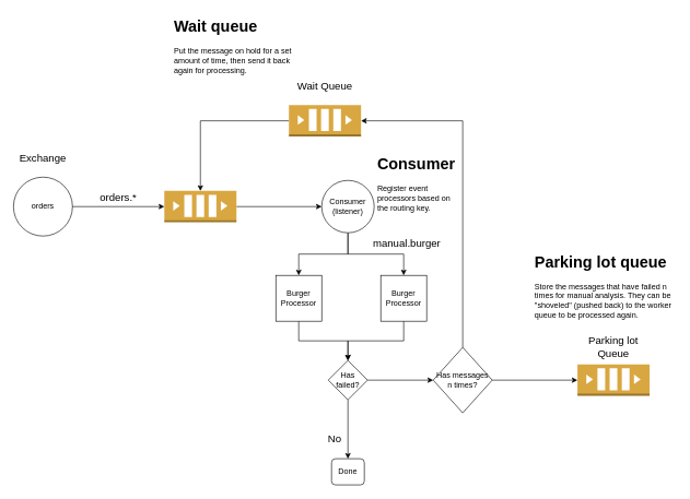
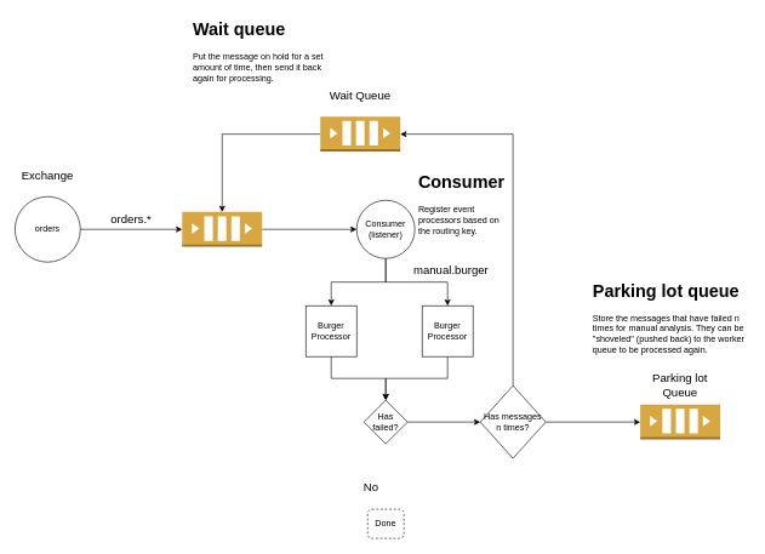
  <mxCell id="0" />
  <mxCell id="1" parent="0" />
  <mxCell id="2" style="edgeStyle=orthogonalEdgeStyle;rounded=0;orthogonalLoop=1;jettySize=auto;html=1;exitX=1;exitY=0.5;exitDx=0;exitDy=0;exitPerimeter=0;entryX=0;entryY=0.5;entryDx=0;entryDy=0;" edge="1" parent="1" source="3" target="9"><mxGeometry relative="1" as="geometry" /></mxCell>
  <mxCell id="3" value="" style="outlineConnect=0;dashed=0;verticalLabelPosition=bottom;verticalAlign=top;align=center;html=1;shape=mxgraph.aws3.queue;fillColor=#D9A741;gradientColor=none;" vertex="1" parent="1"><mxGeometry x="250" y="291" width="110" height="48" as="geometry" /></mxCell>
  <mxCell id="4" value="orders" style="ellipse;whiteSpace=wrap;html=1;aspect=fixed;" vertex="1" parent="1"><mxGeometry x="20" y="270" width="90" height="90" as="geometry" /></mxCell>
  <mxCell id="5" value="" style="endArrow=classic;html=1;exitX=1;exitY=0.5;exitDx=0;exitDy=0;entryX=0;entryY=0.5;entryDx=0;entryDy=0;entryPerimeter=0;" edge="1" parent="1" source="4" target="3"><mxGeometry width="50" height="50" relative="1" as="geometry"><mxPoint x="320" y="470" as="sourcePoint" /><mxPoint x="370" y="420" as="targetPoint" /></mxGeometry></mxCell>
  <mxCell id="6" value="&lt;font style=&quot;font-size: 16px&quot;&gt;orders.*&lt;/font&gt;" style="text;html=1;strokeColor=none;fillColor=none;align=center;verticalAlign=middle;whiteSpace=wrap;rounded=0;" vertex="1" parent="1"><mxGeometry x="160" y="291" width="40" height="20" as="geometry" /></mxCell>
  <mxCell id="7" style="edgeStyle=orthogonalEdgeStyle;rounded=0;orthogonalLoop=1;jettySize=auto;html=1;exitX=0.5;exitY=1;exitDx=0;exitDy=0;" edge="1" parent="1" source="9" target="11"><mxGeometry relative="1" as="geometry" /></mxCell>
  <mxCell id="8" style="edgeStyle=orthogonalEdgeStyle;rounded=0;orthogonalLoop=1;jettySize=auto;html=1;exitX=0.5;exitY=1;exitDx=0;exitDy=0;entryX=0.5;entryY=0;entryDx=0;entryDy=0;" edge="1" parent="1" source="9" target="13"><mxGeometry relative="1" as="geometry" /></mxCell>
  <mxCell id="9" value="Consumer (listener)" style="ellipse;whiteSpace=wrap;html=1;aspect=fixed;" vertex="1" parent="1"><mxGeometry x="490" y="275" width="80" height="80" as="geometry" /></mxCell>
  <mxCell id="10" style="edgeStyle=orthogonalEdgeStyle;rounded=0;orthogonalLoop=1;jettySize=auto;html=1;exitX=0.5;exitY=1;exitDx=0;exitDy=0;entryX=0.5;entryY=0;entryDx=0;entryDy=0;" edge="1" parent="1" source="11" target="23"><mxGeometry relative="1" as="geometry" /></mxCell>
  <mxCell id="11" value="Burger Processor" style="whiteSpace=wrap;html=1;aspect=fixed;" vertex="1" parent="1"><mxGeometry x="420" y="420" width="70" height="70" as="geometry" /></mxCell>
  <mxCell id="12" style="edgeStyle=orthogonalEdgeStyle;rounded=0;orthogonalLoop=1;jettySize=auto;html=1;exitX=0.5;exitY=1;exitDx=0;exitDy=0;entryX=0.5;entryY=0;entryDx=0;entryDy=0;" edge="1" parent="1" source="13" target="23"><mxGeometry relative="1" as="geometry"><mxPoint x="615" y="530" as="targetPoint" /></mxGeometry></mxCell>
  <mxCell id="13" value="Burger Processor" style="whiteSpace=wrap;html=1;aspect=fixed;" vertex="1" parent="1"><mxGeometry x="580" y="420" width="70" height="70" as="geometry" /></mxCell>
  <mxCell id="14" value="&lt;font style=&quot;font-size: 16px&quot;&gt;manual.burger&lt;/font&gt;" style="text;html=1;strokeColor=none;fillColor=none;align=center;verticalAlign=middle;whiteSpace=wrap;rounded=0;" vertex="1" parent="1"><mxGeometry x="600" y="360" width="40" height="20" as="geometry" /></mxCell>
  <mxCell id="15" style="edgeStyle=orthogonalEdgeStyle;rounded=0;orthogonalLoop=1;jettySize=auto;html=1;exitX=0;exitY=0.5;exitDx=0;exitDy=0;exitPerimeter=0;" edge="1" parent="1" source="16" target="3"><mxGeometry relative="1" as="geometry" /></mxCell>
  <mxCell id="16" value="" style="outlineConnect=0;dashed=0;verticalLabelPosition=bottom;verticalAlign=top;align=center;html=1;shape=mxgraph.aws3.queue;fillColor=#D9A741;gradientColor=none;" vertex="1" parent="1"><mxGeometry x="440" y="160" width="110" height="48" as="geometry" /></mxCell>
  <mxCell id="17" value="&lt;font style=&quot;font-size: 16px&quot;&gt;Wait Queue&lt;/font&gt;" style="text;html=1;strokeColor=none;fillColor=none;align=center;verticalAlign=middle;whiteSpace=wrap;rounded=0;" vertex="1" parent="1"><mxGeometry x="450" y="110" width="90" height="40" as="geometry" /></mxCell>
  <mxCell id="18" value="" style="outlineConnect=0;dashed=0;verticalLabelPosition=bottom;verticalAlign=top;align=center;html=1;shape=mxgraph.aws3.queue;fillColor=#D9A741;gradientColor=none;" vertex="1" parent="1"><mxGeometry x="880" y="556" width="110" height="48" as="geometry" /></mxCell>
  <mxCell id="19" value="&lt;font style=&quot;font-size: 16px&quot;&gt;Parking lot Queue&lt;/font&gt;" style="text;html=1;strokeColor=none;fillColor=none;align=center;verticalAlign=middle;whiteSpace=wrap;rounded=0;" vertex="1" parent="1"><mxGeometry x="890" y="510" width="90" height="40" as="geometry" /></mxCell>
- <mxCell id="20" value="Done" style="rounded=1;whiteSpace=wrap;html=1;" vertex="1" parent="1"><mxGeometry x="505" y="700" width="50" height="40" as="geometry" /></mxCell>
- <mxCell id="21" style="edgeStyle=orthogonalEdgeStyle;rounded=0;orthogonalLoop=1;jettySize=auto;html=1;exitX=0.5;exitY=1;exitDx=0;exitDy=0;entryX=0.5;entryY=0;entryDx=0;entryDy=0;" edge="1" parent="1" source="23" target="20"><mxGeometry relative="1" as="geometry" /></mxCell>
+ <mxCell id="20" value="Done" style="rounded=1;whiteSpace=wrap;html=1;dashed=1;" vertex="1" parent="1"><mxGeometry x="505" y="700" width="50" height="40" as="geometry" /></mxCell>
  <mxCell id="22" style="edgeStyle=orthogonalEdgeStyle;rounded=0;orthogonalLoop=1;jettySize=auto;html=1;exitX=1;exitY=0.5;exitDx=0;exitDy=0;entryX=0;entryY=0.5;entryDx=0;entryDy=0;" edge="1" parent="1" source="23" target="27"><mxGeometry relative="1" as="geometry" /></mxCell>
  <mxCell id="23" value="Has failed?" style="rhombus;whiteSpace=wrap;html=1;" vertex="1" parent="1"><mxGeometry x="500" y="550" width="60" height="60" as="geometry" /></mxCell>
  <mxCell id="24" value="&lt;font style=&quot;font-size: 16px&quot;&gt;No&lt;/font&gt;" style="text;html=1;strokeColor=none;fillColor=none;align=center;verticalAlign=middle;whiteSpace=wrap;rounded=0;" vertex="1" parent="1"><mxGeometry x="490" y="660" width="40" height="20" as="geometry" /></mxCell>
  <mxCell id="25" style="edgeStyle=orthogonalEdgeStyle;rounded=0;orthogonalLoop=1;jettySize=auto;html=1;exitX=0.5;exitY=0;exitDx=0;exitDy=0;entryX=1;entryY=0.5;entryDx=0;entryDy=0;entryPerimeter=0;" edge="1" parent="1" source="27" target="16"><mxGeometry relative="1" as="geometry" /></mxCell>
  <mxCell id="26" style="edgeStyle=orthogonalEdgeStyle;rounded=0;orthogonalLoop=1;jettySize=auto;html=1;exitX=1;exitY=0.5;exitDx=0;exitDy=0;" edge="1" parent="1" source="27" target="18"><mxGeometry relative="1" as="geometry" /></mxCell>
  <mxCell id="27" value="Has messages n times?" style="rhombus;whiteSpace=wrap;html=1;" vertex="1" parent="1"><mxGeometry x="660" y="530" width="90" height="100" as="geometry" /></mxCell>
  <mxCell id="28" value="&lt;font style=&quot;font-size: 16px&quot;&gt;Exchange&lt;br&gt;&lt;/font&gt;" style="text;html=1;strokeColor=none;fillColor=none;align=center;verticalAlign=middle;whiteSpace=wrap;rounded=0;" vertex="1" parent="1"><mxGeometry x="20" y="220" width="90" height="40" as="geometry" /></mxCell>
  <mxCell id="29" value="&lt;h1&gt;Wait queue&lt;br&gt;&lt;/h1&gt;&lt;p&gt;Put the message on hold for a set amount of time, then send it back again for processing.&lt;br&gt;&lt;/p&gt;" style="text;html=1;strokeColor=none;fillColor=none;spacing=5;spacingTop=-20;whiteSpace=wrap;overflow=hidden;rounded=0;" vertex="1" parent="1"><mxGeometry x="260" y="20" width="190" height="104.5" as="geometry" /></mxCell>
  <mxCell id="30" value="&lt;h1&gt;Parking lot queue&lt;br&gt;&lt;/h1&gt;&lt;p&gt;Store the messages that have failed n times for manual analysis. They can be &quot;shoveled&quot; (pushed back) to the worker queue to be processed again.&lt;br&gt;&lt;/p&gt;" style="text;html=1;strokeColor=none;fillColor=none;spacing=5;spacingTop=-20;whiteSpace=wrap;overflow=hidden;rounded=0;" vertex="1" parent="1"><mxGeometry x="810" y="380" width="220" height="120" as="geometry" /></mxCell>
  <mxCell id="31" value="&lt;h1&gt;Consumer&lt;br&gt;&lt;/h1&gt;&lt;p&gt;Register event processors based on the routing key.&lt;br&gt;&lt;/p&gt;" style="text;html=1;strokeColor=none;fillColor=none;spacing=5;spacingTop=-20;whiteSpace=wrap;overflow=hidden;rounded=0;" vertex="1" parent="1"><mxGeometry x="570" y="230" width="130" height="94.5" as="geometry" /></mxCell>
